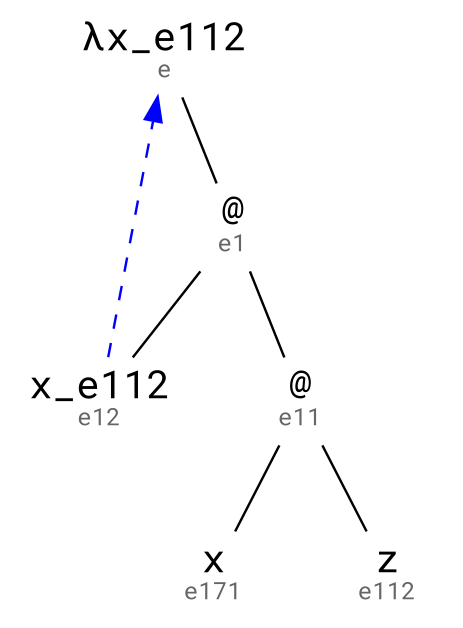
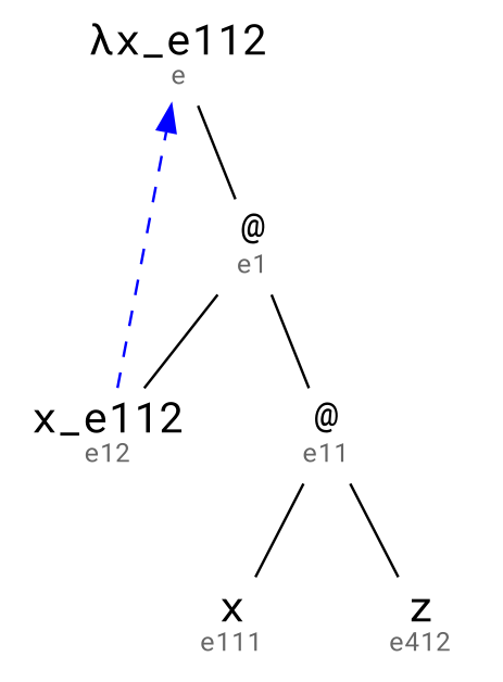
  digraph {
    fontname="Roboto Mono"
    rankdir=TB
    node [fontcolor=black fontname="Roboto Mono" fontsize=16 shape=none]
    edge [arrowhead=none fontname="Roboto Mono"]
    n1 [label=<λx_e112<br/><font point-size="10" color="gray40">e</font>>]
    n2 [label=<@<br/><font point-size="10" color="gray40">e1</font>>]
    n3 [label=<x_e112<br/><font point-size="10" color="gray40">e12</font>>]
    n4 [label=<@<br/><font point-size="10" color="gray40">e11</font>>]
-   n5 [label=<x<br/><font point-size="10" color="gray40">e171</font>>]
-   n6 [label=<z<br/><font point-size="10" color="gray40">e112</font>>]
+   n5 [label=<x<br/><font point-size="10" color="gray40">e111</font>>]
+   n6 [label=<z<br/><font point-size="10" color="gray40">e412</font>>]
    n1 -> n2
    n2 -> n3
    n2 -> n4
    n3 -> n1 [color=blue style=dashed arrowhead=""]
    n4 -> n5
    n4 -> n6
  }
